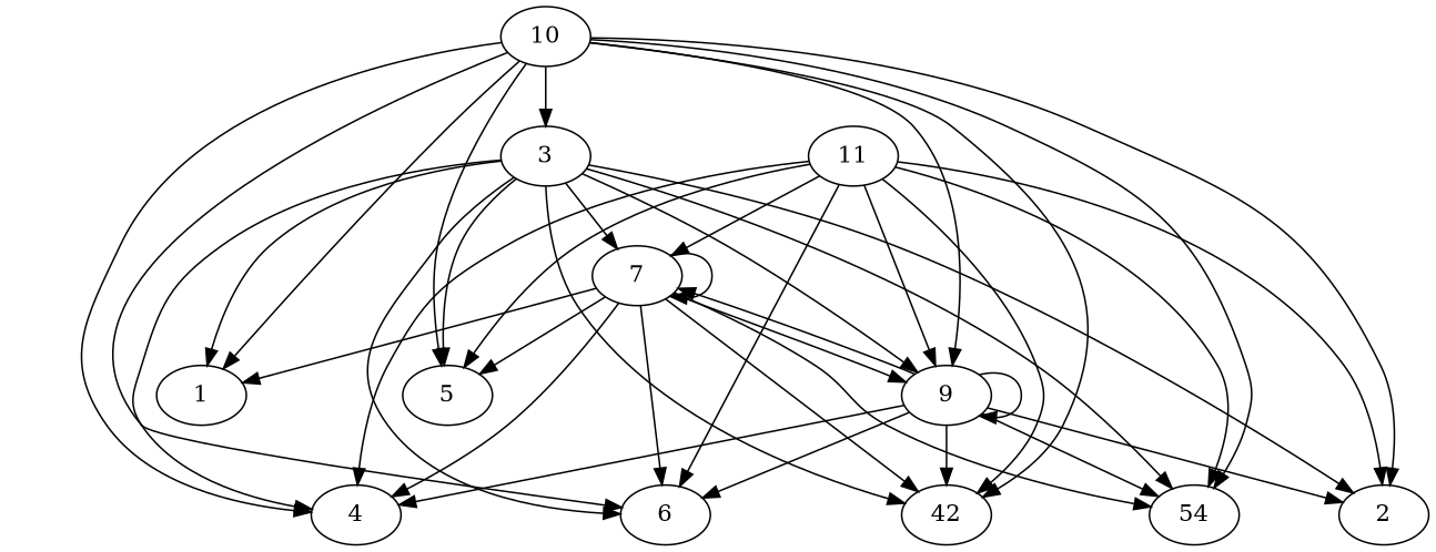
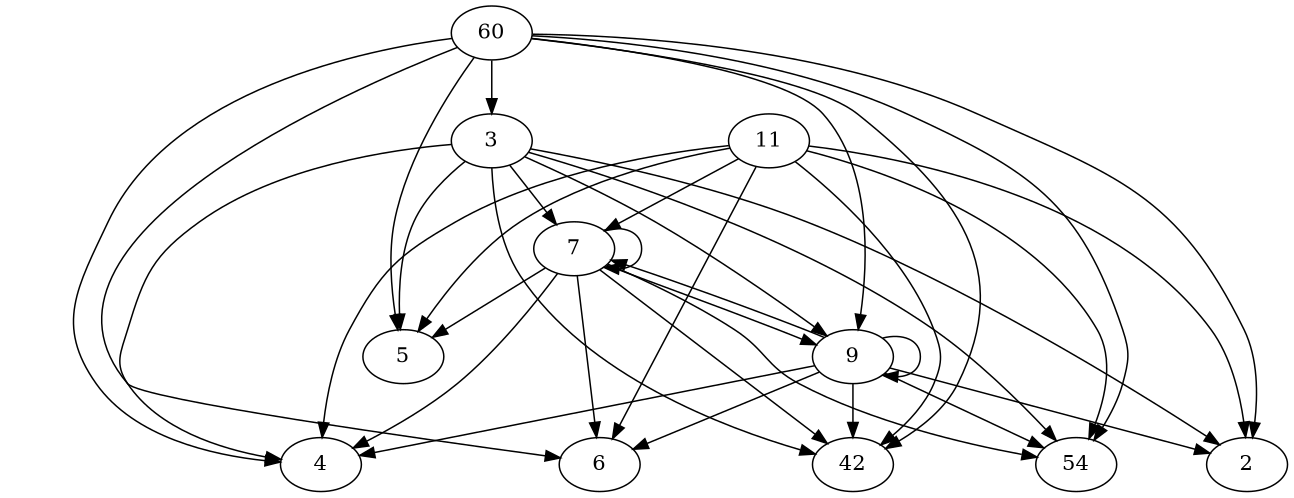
  digraph {
    3
-   1
    2
    4
    5
    7
    n7 [label=6]
    9
    n9 [label=42]
    n10 [label=54]
-   10
+   10 [label=60]
    11
-   3 -> 1
    3 -> 2
    3 -> 4
    3 -> 5
    3 -> 7
-   3 -> n7
    3 -> 9
    3 -> n9
    3 -> n10
-   7 -> 1
    7 -> 4
    7 -> 5
    7 -> 7
    7 -> n7
    7 -> 9
    7 -> n9
    7 -> n10
    9 -> 2
    9 -> 4
    9 -> 7
    9 -> n7
    9 -> 9
    9 -> n9
    9 -> n10
    10 -> 3
-   10 -> 1
    10 -> 2
    10 -> 4
    10 -> 5
    10 -> n7
    10 -> 9
    10 -> n9
    10 -> n10
    11 -> 2
    11 -> 4
    11 -> 5
    11 -> 7
    11 -> n7
-   11 -> 9
    11 -> n9
    11 -> n10
  }
